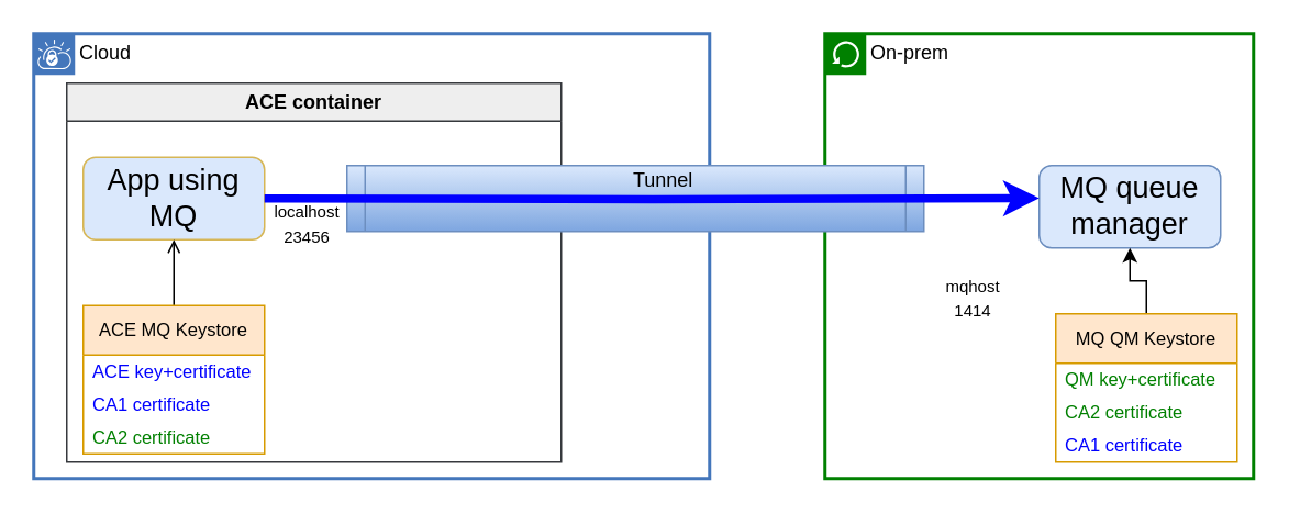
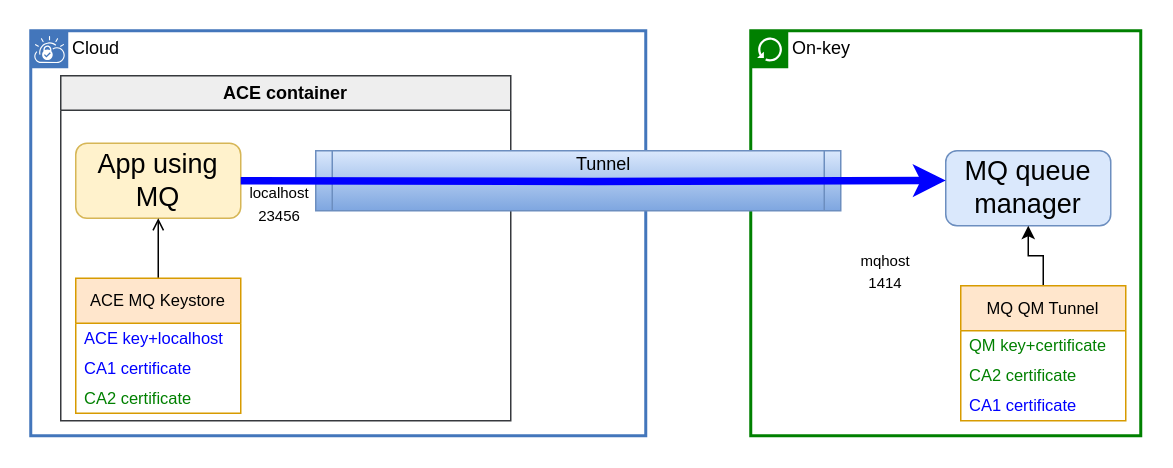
  <mxCell id="0" />
  <mxCell id="1" parent="0" />
  <mxCell id="2" value="Cloud" style="shape=mxgraph.ibm.box;prType=vpc;fontStyle=0;verticalAlign=top;align=left;spacingLeft=32;spacingTop=4;fillColor=none;rounded=0;whiteSpace=wrap;html=1;strokeColor=#4376BB;strokeWidth=2;dashed=0;container=1;spacing=-4;collapsible=0;expand=0;recursiveResize=0;" parent="1" vertex="1"><mxGeometry x="20" y="20" width="410" height="270" as="geometry" /></mxCell>
  <mxCell id="3" value="ACE container" style="swimlane;whiteSpace=wrap;html=1;fillColor=#eeeeee;strokeColor=light-dark(#36393D,#FFFFFF);fontColor=light-dark(#000000,#000000);" parent="2" vertex="1"><mxGeometry x="20" y="30" width="300" height="230" as="geometry" /></mxCell>
- <mxCell id="4" value="&lt;font style=&quot;font-size: 18px;&quot;&gt;App using MQ&lt;/font&gt;" style="rounded=1;whiteSpace=wrap;html=1;fillColor=#dae8fc;strokeColor=#d6b656;fontColor=light-dark(#000000,#000000);" parent="3" vertex="1"><mxGeometry x="10" y="45" width="110" height="50" as="geometry" /></mxCell>
+ <mxCell id="4" value="&lt;font style=&quot;font-size: 18px;&quot;&gt;App using MQ&lt;/font&gt;" style="rounded=1;whiteSpace=wrap;html=1;fillColor=#fff2cc;strokeColor=#d6b656;fontColor=light-dark(#000000,#000000);" parent="3" vertex="1"><mxGeometry x="10" y="45" width="110" height="50" as="geometry" /></mxCell>
  <mxCell id="5" style="edgeStyle=orthogonalEdgeStyle;rounded=0;orthogonalLoop=1;jettySize=auto;html=1;entryX=0.5;entryY=1;entryDx=0;entryDy=0;endArrow=open;" parent="3" source="6" target="4" edge="1"><mxGeometry relative="1" as="geometry" /></mxCell>
  <mxCell id="6" value="&lt;font style=&quot;color: light-dark(rgb(0, 0, 0), rgb(0, 0, 0));&quot;&gt;ACE MQ Keystore&lt;/font&gt;" style="swimlane;fontStyle=0;childLayout=stackLayout;horizontal=1;startSize=30;horizontalStack=0;resizeParent=1;resizeParentMax=0;resizeLast=0;collapsible=1;marginBottom=0;whiteSpace=wrap;html=1;fontSize=11;fillColor=#ffe6cc;strokeColor=#d79b00;" parent="3" vertex="1"><mxGeometry x="10" y="135" width="110" height="90" as="geometry" /></mxCell>
- <mxCell id="7" value="&lt;span&gt;&lt;font style=&quot;color: light-dark(rgb(0, 0, 255), rgb(56, 188, 255));&quot;&gt;ACE key+certificate&lt;/font&gt;&lt;/span&gt;" style="text;align=left;verticalAlign=middle;spacingLeft=4;spacingRight=4;overflow=hidden;points=[[0,0.5],[1,0.5]];portConstraint=eastwest;rotatable=0;whiteSpace=wrap;html=1;fontSize=11;" parent="6" vertex="1"><mxGeometry y="30" width="110" height="20" as="geometry" /></mxCell>
+ <mxCell id="7" value="&lt;span&gt;&lt;font style=&quot;color: light-dark(rgb(0, 0, 255), rgb(56, 188, 255));&quot;&gt;ACE key+localhost&lt;/font&gt;&lt;/span&gt;" style="text;align=left;verticalAlign=middle;spacingLeft=4;spacingRight=4;overflow=hidden;points=[[0,0.5],[1,0.5]];portConstraint=eastwest;rotatable=0;whiteSpace=wrap;html=1;fontSize=11;" parent="6" vertex="1"><mxGeometry y="30" width="110" height="20" as="geometry" /></mxCell>
  <mxCell id="8" value="&lt;font style=&quot;color: light-dark(rgb(0, 0, 255), rgb(56, 188, 255));&quot;&gt;CA1 certificate&lt;span style=&quot;white-space: pre;&quot;&gt;&#09;&lt;/span&gt;&lt;/font&gt;" style="text;align=left;verticalAlign=middle;spacingLeft=4;spacingRight=4;overflow=hidden;points=[[0,0.5],[1,0.5]];portConstraint=eastwest;rotatable=0;whiteSpace=wrap;html=1;fontSize=11;" parent="6" vertex="1"><mxGeometry y="50" width="110" height="20" as="geometry" /></mxCell>
  <mxCell id="9" value="&lt;font style=&quot;color: light-dark(rgb(0, 128, 0), rgb(110, 255, 110));&quot;&gt;CA2 certificate&lt;/font&gt;" style="text;align=left;verticalAlign=middle;spacingLeft=4;spacingRight=4;overflow=hidden;points=[[0,0.5],[1,0.5]];portConstraint=eastwest;rotatable=0;whiteSpace=wrap;html=1;fontSize=11;" parent="6" vertex="1"><mxGeometry y="70" width="110" height="20" as="geometry" /></mxCell>
  <mxCell id="10" value="&lt;font style=&quot;font-size: 10px;&quot;&gt;localhost&lt;/font&gt;&lt;div&gt;&lt;span style=&quot;font-size: 10px;&quot;&gt;23456&lt;/span&gt;&lt;/div&gt;" style="text;html=1;align=center;verticalAlign=middle;whiteSpace=wrap;rounded=0;" parent="3" vertex="1"><mxGeometry x="116" y="70" width="60" height="30" as="geometry" /></mxCell>
- <mxCell id="11" value="On-prem" style="shape=mxgraph.ibm.box;prType=classic;fontStyle=0;verticalAlign=top;align=left;spacingLeft=32;spacingTop=4;fillColor=none;rounded=0;whiteSpace=wrap;html=1;strokeColor=#008000;strokeWidth=2;dashed=0;container=1;spacing=-4;collapsible=0;expand=0;recursiveResize=0;" parent="1" vertex="1"><mxGeometry x="500" y="20" width="260" height="270" as="geometry" /></mxCell>
+ <mxCell id="11" value="On-key" style="shape=mxgraph.ibm.box;prType=classic;fontStyle=0;verticalAlign=top;align=left;spacingLeft=32;spacingTop=4;fillColor=none;rounded=0;whiteSpace=wrap;html=1;strokeColor=#008000;strokeWidth=2;dashed=0;container=1;spacing=-4;collapsible=0;expand=0;recursiveResize=0;" parent="1" vertex="1"><mxGeometry x="500" y="20" width="260" height="270" as="geometry" /></mxCell>
  <mxCell id="12" value="&lt;font style=&quot;font-size: 18px;&quot;&gt;MQ queue manager&lt;/font&gt;" style="rounded=1;whiteSpace=wrap;html=1;fillColor=#dae8fc;strokeColor=#6c8ebf;fontColor=light-dark(#000000,#000000);" parent="11" vertex="1"><mxGeometry x="130" y="80" width="110" height="50" as="geometry" /></mxCell>
  <mxCell id="13" style="edgeStyle=orthogonalEdgeStyle;rounded=0;orthogonalLoop=1;jettySize=auto;html=1;entryX=0.5;entryY=1;entryDx=0;entryDy=0;fontColor=light-dark(#000000,#000000);" parent="11" source="14" target="12" edge="1"><mxGeometry relative="1" as="geometry" /></mxCell>
- <mxCell id="14" value="&lt;font style=&quot;color: light-dark(rgb(0, 0, 0), rgb(0, 0, 0));&quot;&gt;MQ QM Keystore&lt;/font&gt;" style="swimlane;fontStyle=0;childLayout=stackLayout;horizontal=1;startSize=30;horizontalStack=0;resizeParent=1;resizeParentMax=0;resizeLast=0;collapsible=1;marginBottom=0;whiteSpace=wrap;html=1;fontSize=11;fillColor=#ffe6cc;strokeColor=#d79b00;" parent="11" vertex="1"><mxGeometry x="140" y="170" width="110" height="90" as="geometry" /></mxCell>
+ <mxCell id="14" value="&lt;font style=&quot;color: light-dark(rgb(0, 0, 0), rgb(0, 0, 0));&quot;&gt;MQ QM Tunnel&lt;/font&gt;" style="swimlane;fontStyle=0;childLayout=stackLayout;horizontal=1;startSize=30;horizontalStack=0;resizeParent=1;resizeParentMax=0;resizeLast=0;collapsible=1;marginBottom=0;whiteSpace=wrap;html=1;fontSize=11;fillColor=#ffe6cc;strokeColor=#d79b00;" parent="11" vertex="1"><mxGeometry x="140" y="170" width="110" height="90" as="geometry" /></mxCell>
  <mxCell id="15" value="&lt;span&gt;&lt;font style=&quot;color: light-dark(rgb(0, 128, 0), rgb(110, 255, 110));&quot;&gt;QM key+certificate&lt;/font&gt;&lt;/span&gt;" style="text;align=left;verticalAlign=middle;spacingLeft=4;spacingRight=4;overflow=hidden;points=[[0,0.5],[1,0.5]];portConstraint=eastwest;rotatable=0;whiteSpace=wrap;html=1;fontSize=11;" parent="14" vertex="1"><mxGeometry y="30" width="110" height="20" as="geometry" /></mxCell>
  <mxCell id="16" value="&lt;font style=&quot;color: light-dark(rgb(0, 128, 0), rgb(110, 255, 110));&quot;&gt;CA2 certificate&lt;span style=&quot;white-space: pre;&quot;&gt;&#09;&lt;/span&gt;&lt;/font&gt;" style="text;align=left;verticalAlign=middle;spacingLeft=4;spacingRight=4;overflow=hidden;points=[[0,0.5],[1,0.5]];portConstraint=eastwest;rotatable=0;whiteSpace=wrap;html=1;fontSize=11;" parent="14" vertex="1"><mxGeometry y="50" width="110" height="20" as="geometry" /></mxCell>
  <mxCell id="17" value="&lt;font style=&quot;color: light-dark(rgb(0, 0, 255), rgb(56, 188, 255));&quot;&gt;CA1 certificate&lt;/font&gt;" style="text;align=left;verticalAlign=middle;spacingLeft=4;spacingRight=4;overflow=hidden;points=[[0,0.5],[1,0.5]];portConstraint=eastwest;rotatable=0;whiteSpace=wrap;html=1;fontSize=11;" parent="14" vertex="1"><mxGeometry y="70" width="110" height="20" as="geometry" /></mxCell>
  <mxCell id="18" value="&lt;span style=&quot;font-size: 10px;&quot;&gt;mqhost&lt;/span&gt;&lt;div&gt;&lt;span style=&quot;font-size: 10px;&quot;&gt;1414&lt;/span&gt;&lt;/div&gt;" style="text;html=1;align=center;verticalAlign=middle;whiteSpace=wrap;rounded=0;" parent="11" vertex="1"><mxGeometry x="60" y="145" width="60" height="30" as="geometry" /></mxCell>
  <mxCell id="19" value="&lt;div style=&quot;line-height: 190%;&quot;&gt;&lt;div&gt;&amp;nbsp; &amp;nbsp; &amp;nbsp; &amp;nbsp; &amp;nbsp; Tunnel&lt;div&gt;&lt;/div&gt;&lt;/div&gt;&lt;div&gt;&lt;br&gt;&lt;/div&gt;&lt;div style=&quot;line-height: 250%;&quot;&gt;&lt;/div&gt;&lt;/div&gt;" style="shape=process;whiteSpace=wrap;html=1;backgroundOutline=1;size=0.03;fillColor=#dae8fc;gradientColor=#7ea6e0;strokeColor=#6c8ebf;fontColor=light-dark(#000000,#000000);" parent="1" vertex="1"><mxGeometry x="210" y="100" width="350" height="40" as="geometry" /></mxCell>
  <mxCell id="20" style="edgeStyle=orthogonalEdgeStyle;rounded=0;orthogonalLoop=1;jettySize=auto;html=1;strokeColor=#0000FF;strokeWidth=5;entryX=0;entryY=0.396;entryDx=0;entryDy=0;entryPerimeter=0;" parent="1" target="12" edge="1"><mxGeometry relative="1" as="geometry"><mxPoint x="620" y="120" as="targetPoint" /><mxPoint x="160" y="120" as="sourcePoint" /></mxGeometry></mxCell>
